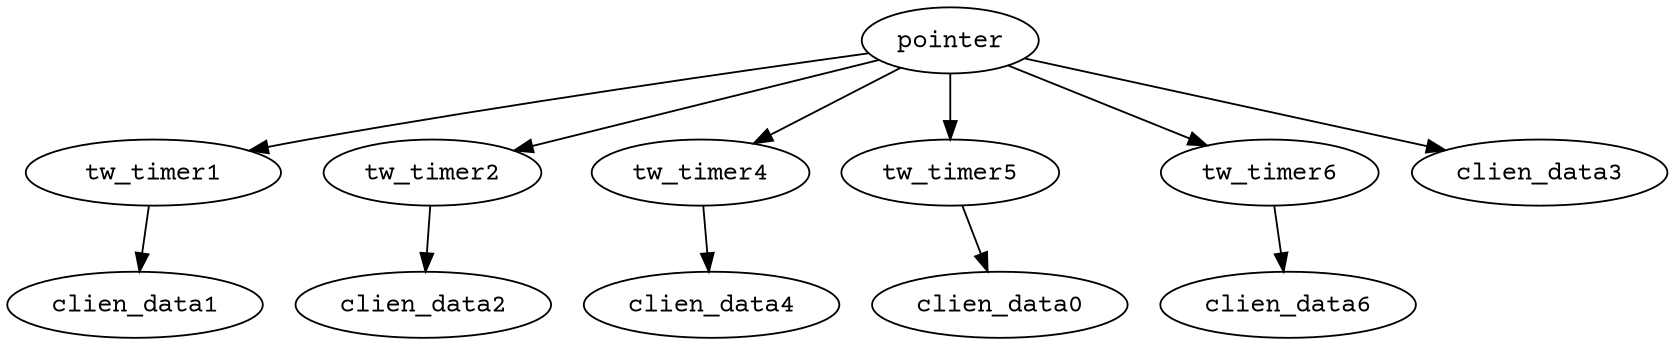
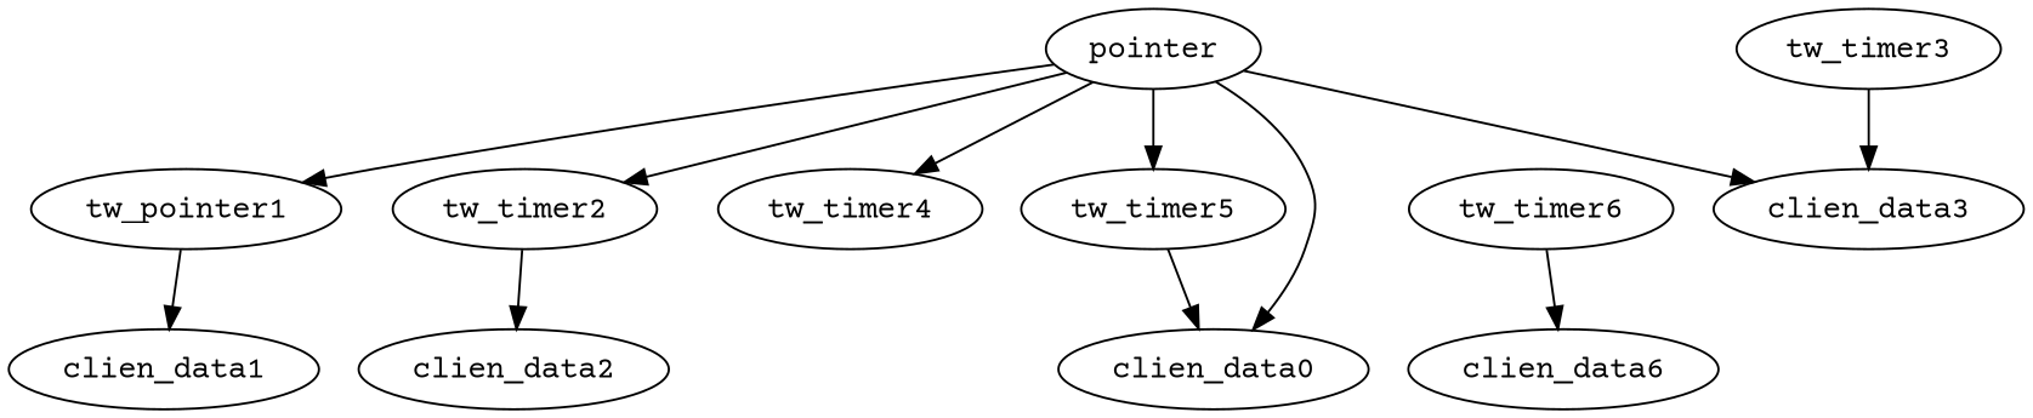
  digraph {
    fontname="Courier Prime"
    rankdir=circle
    node [fontname="Courier Prime"]
    edge [fontname="Courier Prime"]
    pointer
-   tw_timer1
+   tw_timer1 [label=tw_pointer1]
    tw_timer2
    tw_timer4
    tw_timer5
    tw_timer6
    clien_data3
    clien_data1
    clien_data2
-   clien_data4
+   tw_timer3
    n12 [label=clien_data0]
    clien_data6
    pointer -> tw_timer1
    pointer -> tw_timer2
    pointer -> tw_timer4
    pointer -> tw_timer5
-   pointer -> tw_timer6
+   pointer -> n12
    pointer -> clien_data3
    tw_timer1 -> clien_data1
    tw_timer2 -> clien_data2
-   tw_timer4 -> clien_data4
    tw_timer5 -> n12
    tw_timer6 -> clien_data6
+   tw_timer3 -> clien_data3
  }
